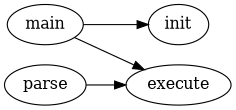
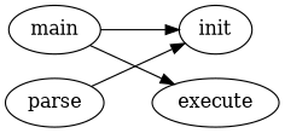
  digraph {
    rankdir=LR
    main
    init
    execute
    parse
    main -> init
    main -> execute
-   parse -> execute
+   parse -> init
  }
